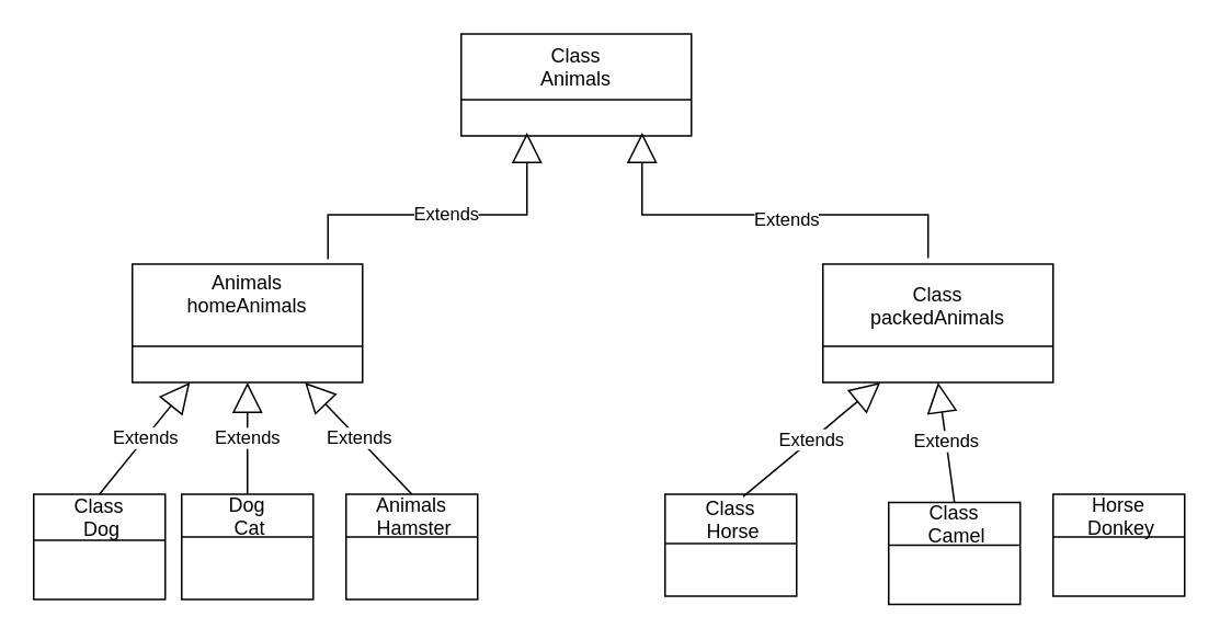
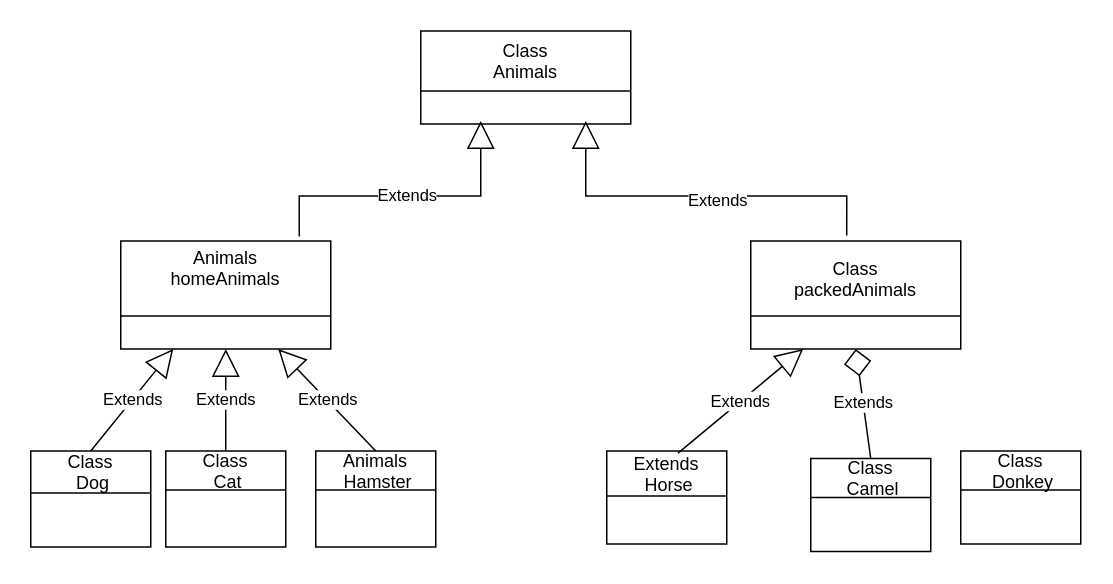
  <mxCell id="0" />
  <mxCell id="1" parent="0" />
  <mxCell id="2" value="Class &#10;Animals" style="swimlane;fontStyle=0;childLayout=stackLayout;horizontal=1;startSize=40;fillColor=none;horizontalStack=0;resizeParent=1;resizeParentMax=0;resizeLast=0;collapsible=1;marginBottom=0;" parent="1" vertex="1"><mxGeometry x="280" y="20" width="140" height="62" as="geometry" /></mxCell>
  <mxCell id="3" value="Animals &#10;homeAnimals&#10;" style="swimlane;fontStyle=0;childLayout=stackLayout;horizontal=1;startSize=50;fillColor=none;horizontalStack=0;resizeParent=1;resizeParentMax=0;resizeLast=0;collapsible=1;marginBottom=0;" parent="1" vertex="1"><mxGeometry x="80" y="160" width="140" height="72" as="geometry" /></mxCell>
  <mxCell id="4" value="Class&#10;packedAnimals" style="swimlane;fontStyle=0;childLayout=stackLayout;horizontal=1;startSize=50;fillColor=none;horizontalStack=0;resizeParent=1;resizeParentMax=0;resizeLast=0;collapsible=1;marginBottom=0;" parent="1" vertex="1"><mxGeometry x="500" y="160" width="140" height="72" as="geometry" /></mxCell>
  <mxCell id="5" value="Extends" style="endArrow=block;endSize=16;endFill=0;html=1;rounded=0;exitX=0.85;exitY=-0.042;exitDx=0;exitDy=0;exitPerimeter=0;" parent="1" source="3" edge="1"><mxGeometry width="160" relative="1" as="geometry"><mxPoint x="320" y="330" as="sourcePoint" /><mxPoint x="320" y="80" as="targetPoint" /><Array as="points"><mxPoint x="199" y="130" /><mxPoint x="320" y="130" /></Array></mxGeometry></mxCell>
  <mxCell id="6" value="Extends" style="endArrow=block;endSize=16;endFill=0;html=1;rounded=0;exitX=0.457;exitY=-0.05;exitDx=0;exitDy=0;exitPerimeter=0;" parent="1" source="4" edge="1"><mxGeometry x="-0.104" y="3" width="160" relative="1" as="geometry"><mxPoint x="590" y="90" as="sourcePoint" /><mxPoint x="390" y="80" as="targetPoint" /><Array as="points"><mxPoint x="564" y="130" /><mxPoint x="390" y="130" /></Array><mxPoint as="offset" /></mxGeometry></mxCell>
  <mxCell id="7" value="Class&#10; Dog" style="swimlane;fontStyle=0;childLayout=stackLayout;horizontal=1;startSize=28;fillColor=none;horizontalStack=0;resizeParent=1;resizeParentMax=0;resizeLast=0;collapsible=1;marginBottom=0;" parent="1" vertex="1"><mxGeometry x="20" y="300" width="80" height="64" as="geometry" /></mxCell>
- <mxCell id="8" value="Dog&#10; Cat" style="swimlane;fontStyle=0;childLayout=stackLayout;horizontal=1;startSize=26;fillColor=none;horizontalStack=0;resizeParent=1;resizeParentMax=0;resizeLast=0;collapsible=1;marginBottom=0;" parent="1" vertex="1"><mxGeometry x="110" y="300" width="80" height="64" as="geometry" /></mxCell>
+ <mxCell id="8" value="Class&#10; Cat" style="swimlane;fontStyle=0;childLayout=stackLayout;horizontal=1;startSize=26;fillColor=none;horizontalStack=0;resizeParent=1;resizeParentMax=0;resizeLast=0;collapsible=1;marginBottom=0;" parent="1" vertex="1"><mxGeometry x="110" y="300" width="80" height="64" as="geometry" /></mxCell>
  <mxCell id="9" value="Animals&#10; Hamster" style="swimlane;fontStyle=0;childLayout=stackLayout;horizontal=1;startSize=26;fillColor=none;horizontalStack=0;resizeParent=1;resizeParentMax=0;resizeLast=0;collapsible=1;marginBottom=0;" parent="1" vertex="1"><mxGeometry x="210" y="300" width="80" height="64" as="geometry" /></mxCell>
  <mxCell id="10" value="Extends" style="endArrow=block;endSize=16;endFill=0;html=1;rounded=0;entryX=0.75;entryY=1;entryDx=0;entryDy=0;" parent="9" target="3" edge="1"><mxGeometry width="160" relative="1" as="geometry"><mxPoint x="40" as="sourcePoint" /><mxPoint x="200" as="targetPoint" /></mxGeometry></mxCell>
  <mxCell id="11" value="Class&#10; Camel" style="swimlane;fontStyle=0;childLayout=stackLayout;horizontal=1;startSize=26;fillColor=none;horizontalStack=0;resizeParent=1;resizeParentMax=0;resizeLast=0;collapsible=1;marginBottom=0;" parent="1" vertex="1"><mxGeometry x="540" y="305" width="80" height="62" as="geometry" /></mxCell>
- <mxCell id="12" value="Horse&#10; Donkey" style="swimlane;fontStyle=0;childLayout=stackLayout;horizontal=1;startSize=26;fillColor=none;horizontalStack=0;resizeParent=1;resizeParentMax=0;resizeLast=0;collapsible=1;marginBottom=0;" parent="1" vertex="1"><mxGeometry x="640" y="300" width="80" height="62" as="geometry" /></mxCell>
- <mxCell id="13" value="Class&#10; Horse" style="swimlane;fontStyle=0;childLayout=stackLayout;horizontal=1;startSize=30;fillColor=none;horizontalStack=0;resizeParent=1;resizeParentMax=0;resizeLast=0;collapsible=1;marginBottom=0;" parent="1" vertex="1"><mxGeometry x="404" y="300" width="80" height="62" as="geometry"><mxRectangle x="414" y="330" width="96" height="30" as="alternateBounds" /></mxGeometry></mxCell>
+ <mxCell id="12" value="Class&#10; Donkey" style="swimlane;fontStyle=0;childLayout=stackLayout;horizontal=1;startSize=26;fillColor=none;horizontalStack=0;resizeParent=1;resizeParentMax=0;resizeLast=0;collapsible=1;marginBottom=0;" parent="1" vertex="1"><mxGeometry x="640" y="300" width="80" height="62" as="geometry" /></mxCell>
+ <mxCell id="13" value="Extends&#10; Horse" style="swimlane;fontStyle=0;childLayout=stackLayout;horizontal=1;startSize=30;fillColor=none;horizontalStack=0;resizeParent=1;resizeParentMax=0;resizeLast=0;collapsible=1;marginBottom=0;" parent="1" vertex="1"><mxGeometry x="404" y="300" width="80" height="62" as="geometry"><mxRectangle x="414" y="330" width="96" height="30" as="alternateBounds" /></mxGeometry></mxCell>
  <mxCell id="14" value="Extends" style="endArrow=block;endSize=16;endFill=0;html=1;rounded=0;exitX=0.5;exitY=0;exitDx=0;exitDy=0;entryX=0.25;entryY=1;entryDx=0;entryDy=0;" parent="1" source="7" target="3" edge="1"><mxGeometry width="160" relative="1" as="geometry"><mxPoint x="320" y="330" as="sourcePoint" /><mxPoint x="480" y="330" as="targetPoint" /></mxGeometry></mxCell>
  <mxCell id="15" value="Extends" style="endArrow=block;endSize=16;endFill=0;html=1;rounded=0;exitX=0.594;exitY=0.023;exitDx=0;exitDy=0;exitPerimeter=0;entryX=0.25;entryY=1;entryDx=0;entryDy=0;" parent="1" source="13" target="4" edge="1"><mxGeometry width="160" relative="1" as="geometry"><mxPoint x="320" y="330" as="sourcePoint" /><mxPoint x="480" y="330" as="targetPoint" /></mxGeometry></mxCell>
  <mxCell id="16" value="Extends" style="endArrow=block;endSize=16;endFill=0;html=1;rounded=0;exitX=0.5;exitY=0;exitDx=0;exitDy=0;entryX=0.5;entryY=1;entryDx=0;entryDy=0;" parent="1" source="8" target="3" edge="1"><mxGeometry width="160" relative="1" as="geometry"><mxPoint x="320" y="330" as="sourcePoint" /><mxPoint x="480" y="330" as="targetPoint" /></mxGeometry></mxCell>
- <mxCell id="17" value="Extends" style="endArrow=block;endSize=16;endFill=0;html=1;rounded=0;exitX=0.5;exitY=0;exitDx=0;exitDy=0;entryX=0.5;entryY=1;entryDx=0;entryDy=0;" parent="1" source="11" target="4" edge="1"><mxGeometry width="160" relative="1" as="geometry"><mxPoint x="320" y="330" as="sourcePoint" /><mxPoint x="480" y="330" as="targetPoint" /></mxGeometry></mxCell>
+ <mxCell id="17" value="Extends" style="endArrow=diamond;endSize=16;endFill=0;html=1;rounded=0;exitX=0.5;exitY=0;exitDx=0;exitDy=0;entryX=0.5;entryY=1;entryDx=0;entryDy=0;" parent="1" source="11" target="4" edge="1"><mxGeometry width="160" relative="1" as="geometry"><mxPoint x="320" y="330" as="sourcePoint" /><mxPoint x="480" y="330" as="targetPoint" /></mxGeometry></mxCell>
